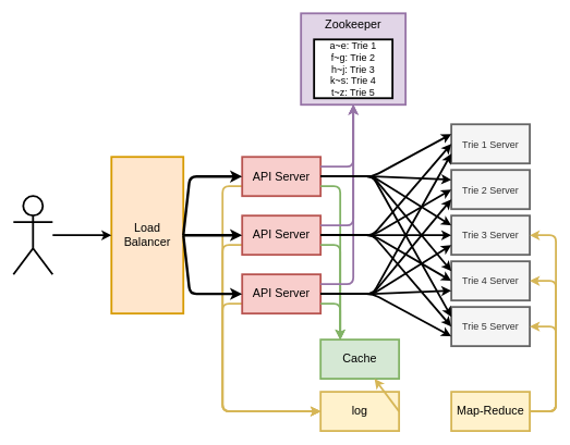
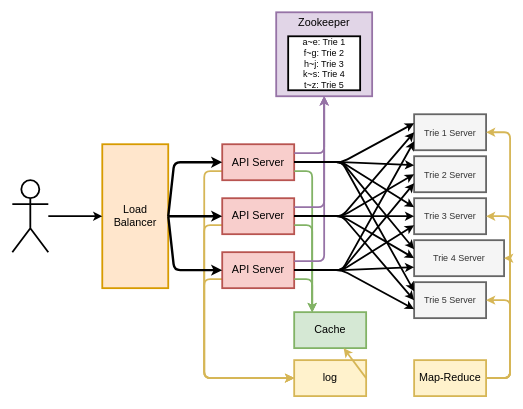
  <mxCell id="0" />
  <mxCell id="1" parent="0" />
  <mxCell id="2" value="" style="endArrow=classic;html=1;strokeWidth=3;exitX=0;exitY=0.75;exitDx=0;exitDy=0;entryX=0;entryY=0.5;entryDx=0;entryDy=0;fillColor=#fff2cc;strokeColor=#d6b656;" edge="1" parent="1" source="8" target="43"><mxGeometry width="50" height="50" relative="1" as="geometry"><mxPoint x="500" y="600" as="sourcePoint" /><mxPoint x="550" y="550" as="targetPoint" /><Array as="points"><mxPoint x="340" y="375" /><mxPoint x="340" y="630" /></Array></mxGeometry></mxCell>
  <mxCell id="3" value="" style="endArrow=classic;html=1;strokeWidth=3;exitX=0;exitY=0.75;exitDx=0;exitDy=0;entryX=0;entryY=0.5;entryDx=0;entryDy=0;fillColor=#fff2cc;strokeColor=#d6b656;" edge="1" parent="1" source="9" target="43"><mxGeometry width="50" height="50" relative="1" as="geometry"><mxPoint x="500" y="600" as="sourcePoint" /><mxPoint x="550" y="550" as="targetPoint" /><Array as="points"><mxPoint x="340" y="465" /><mxPoint x="340" y="630" /></Array></mxGeometry></mxCell>
  <mxCell id="4" value="" style="endArrow=classic;html=1;strokeWidth=3;exitX=0;exitY=0.75;exitDx=0;exitDy=0;entryX=0;entryY=0.5;entryDx=0;entryDy=0;fillColor=#fff2cc;strokeColor=#d6b656;" edge="1" parent="1" source="7" target="43"><mxGeometry width="50" height="50" relative="1" as="geometry"><mxPoint x="500" y="600" as="sourcePoint" /><mxPoint x="550" y="550" as="targetPoint" /><Array as="points"><mxPoint x="340" y="285" /><mxPoint x="340" y="630" /></Array></mxGeometry></mxCell>
  <mxCell id="5" value="" style="shape=umlActor;verticalLabelPosition=bottom;verticalAlign=top;html=1;outlineConnect=0;strokeWidth=3;" vertex="1" parent="1"><mxGeometry x="20" y="300" width="60" height="120" as="geometry" /></mxCell>
  <mxCell id="6" value="&lt;font style=&quot;font-size: 18px&quot;&gt;Load&lt;br&gt;Balancer&lt;/font&gt;" style="rounded=0;whiteSpace=wrap;html=1;strokeWidth=3;fillColor=#ffe6cc;strokeColor=#d79b00;" vertex="1" parent="1"><mxGeometry x="170" y="240" width="110" height="240" as="geometry" /></mxCell>
  <mxCell id="7" value="&lt;font style=&quot;font-size: 18px&quot;&gt;API Server&lt;/font&gt;" style="rounded=0;whiteSpace=wrap;html=1;strokeWidth=3;fillColor=#f8cecc;strokeColor=#b85450;" vertex="1" parent="1"><mxGeometry x="370" y="240" width="120" height="60" as="geometry" /></mxCell>
  <mxCell id="8" value="&lt;font style=&quot;font-size: 18px&quot;&gt;API Server&lt;/font&gt;" style="rounded=0;whiteSpace=wrap;html=1;strokeWidth=3;fillColor=#f8cecc;strokeColor=#b85450;" vertex="1" parent="1"><mxGeometry x="370" y="330" width="120" height="60" as="geometry" /></mxCell>
  <mxCell id="9" value="&lt;font style=&quot;font-size: 18px&quot;&gt;API Server&lt;/font&gt;" style="rounded=0;whiteSpace=wrap;html=1;strokeWidth=3;fillColor=#f8cecc;strokeColor=#b85450;" vertex="1" parent="1"><mxGeometry x="370" y="420" width="120" height="60" as="geometry" /></mxCell>
  <mxCell id="10" value="" style="endArrow=classic;html=1;strokeWidth=3;entryX=0;entryY=0.5;entryDx=0;entryDy=0;" edge="1" parent="1" target="6"><mxGeometry width="50" height="50" relative="1" as="geometry"><mxPoint x="80" y="360" as="sourcePoint" /><mxPoint x="550" y="380" as="targetPoint" /></mxGeometry></mxCell>
  <mxCell id="11" value="" style="endArrow=classic;html=1;strokeWidth=4;exitX=1;exitY=0.5;exitDx=0;exitDy=0;entryX=0;entryY=0.5;entryDx=0;entryDy=0;" edge="1" parent="1" source="6" target="7"><mxGeometry width="50" height="50" relative="1" as="geometry"><mxPoint x="500" y="430" as="sourcePoint" /><mxPoint x="550" y="380" as="targetPoint" /><Array as="points"><mxPoint x="290" y="270" /></Array></mxGeometry></mxCell>
  <mxCell id="12" value="" style="endArrow=classic;html=1;strokeWidth=4;exitX=1;exitY=0.5;exitDx=0;exitDy=0;entryX=0;entryY=0.5;entryDx=0;entryDy=0;" edge="1" parent="1" source="6" target="8"><mxGeometry width="50" height="50" relative="1" as="geometry"><mxPoint x="280" y="380" as="sourcePoint" /><mxPoint x="330" y="330" as="targetPoint" /></mxGeometry></mxCell>
  <mxCell id="13" value="" style="endArrow=classic;html=1;strokeWidth=4;exitX=1;exitY=0.5;exitDx=0;exitDy=0;entryX=0;entryY=0.5;entryDx=0;entryDy=0;" edge="1" parent="1" source="6" target="9"><mxGeometry width="50" height="50" relative="1" as="geometry"><mxPoint x="500" y="430" as="sourcePoint" /><mxPoint x="550" y="380" as="targetPoint" /><Array as="points"><mxPoint x="290" y="450" /></Array></mxGeometry></mxCell>
  <mxCell id="14" value="&lt;font style=&quot;font-size: 18px&quot;&gt;Zookeeper&lt;/font&gt;" style="rounded=0;whiteSpace=wrap;html=1;strokeWidth=3;verticalAlign=top;fillColor=#e1d5e7;strokeColor=#9673a6;" vertex="1" parent="1"><mxGeometry x="460" y="20" width="160" height="140" as="geometry" /></mxCell>
  <mxCell id="15" value="&lt;font style=&quot;font-size: 18px&quot;&gt;Cache&lt;/font&gt;" style="rounded=0;whiteSpace=wrap;html=1;strokeWidth=3;fillColor=#d5e8d4;strokeColor=#82b366;" vertex="1" parent="1"><mxGeometry x="490" y="520" width="120" height="60" as="geometry" /></mxCell>
  <mxCell id="16" value="&lt;font style=&quot;font-size: 15px&quot;&gt;Trie 1 Server&lt;/font&gt;" style="rounded=0;whiteSpace=wrap;html=1;strokeWidth=3;fillColor=#f5f5f5;strokeColor=#666666;fontColor=#333333;" vertex="1" parent="1"><mxGeometry x="690" y="190" width="120" height="60" as="geometry" /></mxCell>
  <mxCell id="17" value="&lt;font style=&quot;font-size: 15px&quot;&gt;Trie 2 Server&lt;/font&gt;" style="rounded=0;whiteSpace=wrap;html=1;strokeWidth=3;fillColor=#f5f5f5;strokeColor=#666666;fontColor=#333333;" vertex="1" parent="1"><mxGeometry x="690" y="260" width="120" height="60" as="geometry" /></mxCell>
  <mxCell id="18" value="&lt;font style=&quot;font-size: 15px&quot;&gt;Trie 3 Server&lt;/font&gt;" style="rounded=0;whiteSpace=wrap;html=1;strokeWidth=3;fillColor=#f5f5f5;strokeColor=#666666;fontColor=#333333;" vertex="1" parent="1"><mxGeometry x="690" y="330" width="120" height="60" as="geometry" /></mxCell>
- <mxCell id="19" value="&lt;font style=&quot;font-size: 15px&quot;&gt;Trie 4 Server&lt;/font&gt;" style="rounded=0;whiteSpace=wrap;html=1;strokeWidth=3;fillColor=#f5f5f5;strokeColor=#666666;fontColor=#333333;" vertex="1" parent="1"><mxGeometry x="690" y="400" width="120" height="60" as="geometry" /></mxCell>
+ <mxCell id="19" value="&lt;font style=&quot;font-size: 15px&quot;&gt;Trie 4 Server&lt;/font&gt;" style="rounded=0;whiteSpace=wrap;html=1;strokeWidth=3;fillColor=#f5f5f5;strokeColor=#666666;fontColor=#333333;" vertex="1" parent="1"><mxGeometry x="690" y="400" width="150" height="60" as="geometry" /></mxCell>
  <mxCell id="20" value="&lt;font style=&quot;font-size: 15px&quot;&gt;Trie 5 Server&lt;/font&gt;" style="rounded=0;whiteSpace=wrap;html=1;strokeWidth=3;fillColor=#f5f5f5;strokeColor=#666666;fontColor=#333333;" vertex="1" parent="1"><mxGeometry x="690" y="470" width="120" height="60" as="geometry" /></mxCell>
  <mxCell id="21" value="" style="endArrow=classic;html=1;strokeWidth=3;exitX=1;exitY=0.75;exitDx=0;exitDy=0;entryX=0.25;entryY=0;entryDx=0;entryDy=0;fillColor=#d5e8d4;strokeColor=#82b366;" edge="1" parent="1" source="7" target="15"><mxGeometry width="50" height="50" relative="1" as="geometry"><mxPoint x="500" y="410" as="sourcePoint" /><mxPoint x="550" y="360" as="targetPoint" /><Array as="points"><mxPoint x="520" y="285" /></Array></mxGeometry></mxCell>
  <mxCell id="22" value="" style="endArrow=classic;html=1;strokeWidth=3;exitX=1;exitY=0.75;exitDx=0;exitDy=0;fillColor=#d5e8d4;strokeColor=#82b366;entryX=0.25;entryY=0;entryDx=0;entryDy=0;" edge="1" parent="1" source="8" target="15"><mxGeometry width="50" height="50" relative="1" as="geometry"><mxPoint x="500" y="295" as="sourcePoint" /><mxPoint x="560" y="500" as="targetPoint" /><Array as="points"><mxPoint x="520" y="375" /></Array></mxGeometry></mxCell>
  <mxCell id="23" value="" style="endArrow=classic;html=1;strokeWidth=3;exitX=1;exitY=0.75;exitDx=0;exitDy=0;entryX=0.25;entryY=0;entryDx=0;entryDy=0;fillColor=#d5e8d4;strokeColor=#82b366;" edge="1" parent="1" source="9" target="15"><mxGeometry width="50" height="50" relative="1" as="geometry"><mxPoint x="500" y="410" as="sourcePoint" /><mxPoint x="550" y="360" as="targetPoint" /><Array as="points"><mxPoint x="520" y="465" /></Array></mxGeometry></mxCell>
  <mxCell id="24" value="" style="endArrow=classic;html=1;strokeWidth=3;entryX=0.5;entryY=1;entryDx=0;entryDy=0;exitX=1;exitY=0.25;exitDx=0;exitDy=0;fillColor=#e1d5e7;strokeColor=#9673a6;" edge="1" parent="1" source="7" target="14"><mxGeometry width="50" height="50" relative="1" as="geometry"><mxPoint x="550" y="250" as="sourcePoint" /><mxPoint x="550" y="350" as="targetPoint" /><Array as="points"><mxPoint x="540" y="255" /></Array></mxGeometry></mxCell>
  <mxCell id="25" value="" style="endArrow=classic;html=1;strokeWidth=3;exitX=1;exitY=0.25;exitDx=0;exitDy=0;entryX=0.5;entryY=1;entryDx=0;entryDy=0;fillColor=#e1d5e7;strokeColor=#9673a6;" edge="1" parent="1" source="8" target="14"><mxGeometry width="50" height="50" relative="1" as="geometry"><mxPoint x="500" y="400" as="sourcePoint" /><mxPoint x="550" y="350" as="targetPoint" /><Array as="points"><mxPoint x="540" y="345" /></Array></mxGeometry></mxCell>
  <mxCell id="26" value="" style="endArrow=classic;html=1;strokeWidth=3;entryX=0.5;entryY=1;entryDx=0;entryDy=0;exitX=1;exitY=0.25;exitDx=0;exitDy=0;fillColor=#e1d5e7;strokeColor=#9673a6;" edge="1" parent="1" source="9" target="14"><mxGeometry width="50" height="50" relative="1" as="geometry"><mxPoint x="500" y="400" as="sourcePoint" /><mxPoint x="550" y="350" as="targetPoint" /><Array as="points"><mxPoint x="540" y="435" /></Array></mxGeometry></mxCell>
  <mxCell id="27" value="&lt;font style=&quot;font-size: 15px&quot;&gt;a~e: Trie 1&lt;br&gt;f~g: Trie 2&lt;br&gt;h~j: Trie 3&lt;br&gt;k~s: Trie 4&lt;br&gt;t~z: Trie 5&lt;/font&gt;" style="rounded=0;whiteSpace=wrap;html=1;strokeWidth=3;" vertex="1" parent="1"><mxGeometry x="480" y="60" width="120" height="90" as="geometry" /></mxCell>
  <mxCell id="28" value="" style="endArrow=classic;html=1;strokeWidth=3;exitX=1;exitY=0.5;exitDx=0;exitDy=0;entryX=0;entryY=0.25;entryDx=0;entryDy=0;" edge="1" parent="1" source="7" target="16"><mxGeometry width="50" height="50" relative="1" as="geometry"><mxPoint x="500" y="340" as="sourcePoint" /><mxPoint x="550" y="290" as="targetPoint" /><Array as="points"><mxPoint x="570" y="270" /></Array></mxGeometry></mxCell>
  <mxCell id="29" value="" style="endArrow=classic;html=1;strokeWidth=3;exitX=1;exitY=0.5;exitDx=0;exitDy=0;entryX=0;entryY=0.25;entryDx=0;entryDy=0;" edge="1" parent="1" source="7" target="17"><mxGeometry width="50" height="50" relative="1" as="geometry"><mxPoint x="500" y="280" as="sourcePoint" /><mxPoint x="700" y="230" as="targetPoint" /><Array as="points"><mxPoint x="570" y="270" /></Array></mxGeometry></mxCell>
  <mxCell id="30" value="" style="endArrow=classic;html=1;strokeWidth=3;exitX=1;exitY=0.5;exitDx=0;exitDy=0;entryX=0;entryY=0.25;entryDx=0;entryDy=0;" edge="1" parent="1" source="7" target="18"><mxGeometry width="50" height="50" relative="1" as="geometry"><mxPoint x="500" y="340" as="sourcePoint" /><mxPoint x="550" y="290" as="targetPoint" /><Array as="points"><mxPoint x="570" y="270" /></Array></mxGeometry></mxCell>
  <mxCell id="31" value="" style="endArrow=classic;html=1;strokeWidth=3;entryX=0;entryY=0.25;entryDx=0;entryDy=0;exitX=1;exitY=0.5;exitDx=0;exitDy=0;" edge="1" parent="1" source="7" target="19"><mxGeometry width="50" height="50" relative="1" as="geometry"><mxPoint x="500" y="340" as="sourcePoint" /><mxPoint x="550" y="290" as="targetPoint" /><Array as="points"><mxPoint x="570" y="270" /></Array></mxGeometry></mxCell>
  <mxCell id="32" value="" style="endArrow=classic;html=1;strokeWidth=3;exitX=1;exitY=0.5;exitDx=0;exitDy=0;entryX=0;entryY=0.25;entryDx=0;entryDy=0;" edge="1" parent="1" source="7" target="20"><mxGeometry width="50" height="50" relative="1" as="geometry"><mxPoint x="500" y="340" as="sourcePoint" /><mxPoint x="550" y="290" as="targetPoint" /><Array as="points"><mxPoint x="570" y="270" /></Array></mxGeometry></mxCell>
  <mxCell id="33" value="" style="endArrow=classic;html=1;strokeWidth=3;exitX=1;exitY=0.5;exitDx=0;exitDy=0;" edge="1" parent="1" source="8"><mxGeometry width="50" height="50" relative="1" as="geometry"><mxPoint x="500" y="340" as="sourcePoint" /><mxPoint x="690" y="220" as="targetPoint" /><Array as="points"><mxPoint x="570" y="360" /></Array></mxGeometry></mxCell>
  <mxCell id="34" value="" style="endArrow=classic;html=1;strokeWidth=3;entryX=0;entryY=0.5;entryDx=0;entryDy=0;exitX=1;exitY=0.5;exitDx=0;exitDy=0;" edge="1" parent="1" source="8" target="17"><mxGeometry width="50" height="50" relative="1" as="geometry"><mxPoint x="500" y="340" as="sourcePoint" /><mxPoint x="550" y="290" as="targetPoint" /><Array as="points"><mxPoint x="570" y="360" /></Array></mxGeometry></mxCell>
  <mxCell id="35" value="" style="endArrow=classic;html=1;strokeWidth=3;entryX=0;entryY=0.5;entryDx=0;entryDy=0;exitX=1;exitY=0.5;exitDx=0;exitDy=0;" edge="1" parent="1" source="8" target="18"><mxGeometry width="50" height="50" relative="1" as="geometry"><mxPoint x="500" y="340" as="sourcePoint" /><mxPoint x="550" y="290" as="targetPoint" /></mxGeometry></mxCell>
  <mxCell id="36" value="" style="endArrow=classic;html=1;strokeWidth=3;entryX=0;entryY=0.5;entryDx=0;entryDy=0;exitX=1;exitY=0.5;exitDx=0;exitDy=0;" edge="1" parent="1" source="8" target="19"><mxGeometry width="50" height="50" relative="1" as="geometry"><mxPoint x="500" y="340" as="sourcePoint" /><mxPoint x="550" y="290" as="targetPoint" /><Array as="points"><mxPoint x="570" y="360" /></Array></mxGeometry></mxCell>
  <mxCell id="37" value="" style="endArrow=classic;html=1;strokeWidth=3;entryX=0;entryY=0.5;entryDx=0;entryDy=0;exitX=1;exitY=0.5;exitDx=0;exitDy=0;" edge="1" parent="1" source="8" target="20"><mxGeometry width="50" height="50" relative="1" as="geometry"><mxPoint x="500" y="340" as="sourcePoint" /><mxPoint x="550" y="290" as="targetPoint" /><Array as="points"><mxPoint x="570" y="360" /></Array></mxGeometry></mxCell>
  <mxCell id="38" value="" style="endArrow=classic;html=1;strokeWidth=3;entryX=0;entryY=0.75;entryDx=0;entryDy=0;exitX=1;exitY=0.5;exitDx=0;exitDy=0;" edge="1" parent="1" source="9" target="16"><mxGeometry width="50" height="50" relative="1" as="geometry"><mxPoint x="500" y="340" as="sourcePoint" /><mxPoint x="550" y="290" as="targetPoint" /><Array as="points"><mxPoint x="570" y="450" /></Array></mxGeometry></mxCell>
  <mxCell id="39" value="" style="endArrow=classic;html=1;strokeWidth=3;entryX=0;entryY=0.75;entryDx=0;entryDy=0;exitX=1;exitY=0.5;exitDx=0;exitDy=0;" edge="1" parent="1" source="9" target="17"><mxGeometry width="50" height="50" relative="1" as="geometry"><mxPoint x="500" y="340" as="sourcePoint" /><mxPoint x="550" y="290" as="targetPoint" /><Array as="points"><mxPoint x="570" y="450" /></Array></mxGeometry></mxCell>
  <mxCell id="40" value="" style="endArrow=classic;html=1;strokeWidth=3;entryX=0;entryY=0.75;entryDx=0;entryDy=0;exitX=1;exitY=0.5;exitDx=0;exitDy=0;" edge="1" parent="1" source="9" target="18"><mxGeometry width="50" height="50" relative="1" as="geometry"><mxPoint x="500" y="340" as="sourcePoint" /><mxPoint x="550" y="290" as="targetPoint" /><Array as="points"><mxPoint x="570" y="450" /></Array></mxGeometry></mxCell>
  <mxCell id="41" value="" style="endArrow=classic;html=1;strokeWidth=3;exitX=1;exitY=0.5;exitDx=0;exitDy=0;entryX=0;entryY=0.75;entryDx=0;entryDy=0;" edge="1" parent="1" source="9" target="19"><mxGeometry width="50" height="50" relative="1" as="geometry"><mxPoint x="500" y="340" as="sourcePoint" /><mxPoint x="550" y="290" as="targetPoint" /><Array as="points"><mxPoint x="570" y="450" /></Array></mxGeometry></mxCell>
  <mxCell id="42" value="" style="endArrow=classic;html=1;strokeWidth=3;entryX=0;entryY=0.75;entryDx=0;entryDy=0;exitX=1;exitY=0.5;exitDx=0;exitDy=0;" edge="1" parent="1" source="9" target="20"><mxGeometry width="50" height="50" relative="1" as="geometry"><mxPoint x="500" y="340" as="sourcePoint" /><mxPoint x="550" y="290" as="targetPoint" /><Array as="points"><mxPoint x="570" y="450" /></Array></mxGeometry></mxCell>
  <mxCell id="43" value="&lt;font style=&quot;font-size: 18px&quot;&gt;log&lt;/font&gt;" style="rounded=0;whiteSpace=wrap;html=1;strokeWidth=3;fillColor=#fff2cc;strokeColor=#d6b656;" vertex="1" parent="1"><mxGeometry x="490" y="600" width="120" height="60" as="geometry" /></mxCell>
  <mxCell id="44" value="&lt;font style=&quot;font-size: 18px&quot;&gt;Map-Reduce&lt;/font&gt;" style="rounded=0;whiteSpace=wrap;html=1;strokeWidth=3;fillColor=#fff2cc;strokeColor=#d6b656;" vertex="1" parent="1"><mxGeometry x="690" y="600" width="120" height="60" as="geometry" /></mxCell>
  <mxCell id="45" value="" style="endArrow=classic;html=1;strokeWidth=3;exitX=1;exitY=0.5;exitDx=0;exitDy=0;fillColor=#fff2cc;strokeColor=#d6b656;" edge="1" parent="1" source="43" target="15"><mxGeometry width="50" height="50" relative="1" as="geometry"><mxPoint x="500" y="390" as="sourcePoint" /><mxPoint x="550" y="340" as="targetPoint" /></mxGeometry></mxCell>
+ <mxCell id="46" value="" style="endArrow=classic;html=1;strokeWidth=3;exitX=1;exitY=0.5;exitDx=0;exitDy=0;entryX=1;entryY=0.5;entryDx=0;entryDy=0;fillColor=#fff2cc;strokeColor=#d6b656;" edge="1" parent="1" source="44" target="16"><mxGeometry width="50" height="50" relative="1" as="geometry"><mxPoint x="500" y="390" as="sourcePoint" /><mxPoint x="550" y="340" as="targetPoint" /><Array as="points"><mxPoint x="850" y="630" /><mxPoint x="850" y="220" /></Array></mxGeometry></mxCell>
  <mxCell id="47" value="" style="endArrow=classic;html=1;strokeWidth=3;entryX=1;entryY=0.5;entryDx=0;entryDy=0;exitX=1;exitY=0.5;exitDx=0;exitDy=0;fillColor=#fff2cc;strokeColor=#d6b656;" edge="1" parent="1" source="44" target="18"><mxGeometry width="50" height="50" relative="1" as="geometry"><mxPoint x="500" y="390" as="sourcePoint" /><mxPoint x="550" y="340" as="targetPoint" /><Array as="points"><mxPoint x="850" y="630" /><mxPoint x="850" y="360" /></Array></mxGeometry></mxCell>
  <mxCell id="48" value="" style="endArrow=classic;html=1;strokeWidth=3;exitX=1;exitY=0.5;exitDx=0;exitDy=0;entryX=1;entryY=0.5;entryDx=0;entryDy=0;fillColor=#fff2cc;strokeColor=#d6b656;" edge="1" parent="1" source="44" target="19"><mxGeometry width="50" height="50" relative="1" as="geometry"><mxPoint x="500" y="390" as="sourcePoint" /><mxPoint x="550" y="340" as="targetPoint" /><Array as="points"><mxPoint x="850" y="630" /><mxPoint x="850" y="430" /></Array></mxGeometry></mxCell>
  <mxCell id="49" value="" style="endArrow=classic;html=1;strokeWidth=3;exitX=1;exitY=0.5;exitDx=0;exitDy=0;entryX=1;entryY=0.5;entryDx=0;entryDy=0;fillColor=#fff2cc;strokeColor=#d6b656;" edge="1" parent="1" source="44" target="20"><mxGeometry width="50" height="50" relative="1" as="geometry"><mxPoint x="500" y="390" as="sourcePoint" /><mxPoint x="550" y="340" as="targetPoint" /><Array as="points"><mxPoint x="850" y="630" /><mxPoint x="850" y="500" /></Array></mxGeometry></mxCell>
